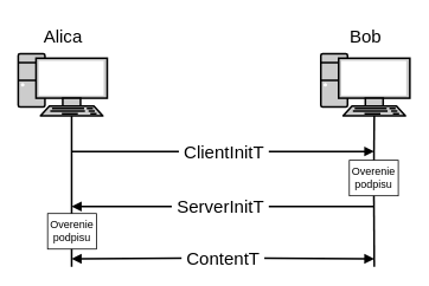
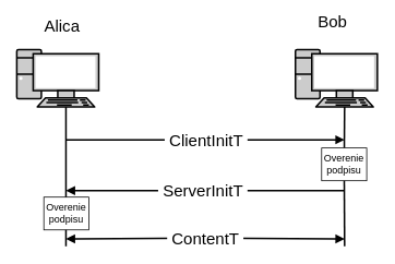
  <mxCell id="0" />
  <mxCell id="1" parent="0" />
  <mxCell id="2" value="" style="endArrow=none;html=1;rounded=0;jumpSize=6;strokeWidth=2;" parent="1" edge="1"><mxGeometry width="50" height="50" relative="1" as="geometry"><mxPoint x="80" y="300" as="sourcePoint" /><mxPoint x="80" y="130" as="targetPoint" /></mxGeometry></mxCell>
  <mxCell id="3" value="" style="fontColor=#0066CC;verticalAlign=top;verticalLabelPosition=bottom;labelPosition=center;align=center;html=1;outlineConnect=0;fillColor=#CCCCCC;strokeColor=#000000;gradientColor=none;gradientDirection=north;strokeWidth=2;shape=mxgraph.networks.pc;" parent="1" vertex="1"><mxGeometry x="20" y="60" width="100" height="70" as="geometry" /></mxCell>
  <mxCell id="4" value="" style="fontColor=#0066CC;verticalAlign=top;verticalLabelPosition=bottom;labelPosition=center;align=center;html=1;outlineConnect=0;fillColor=#CCCCCC;strokeColor=#000000;gradientColor=none;gradientDirection=north;strokeWidth=2;shape=mxgraph.networks.pc;" parent="1" vertex="1"><mxGeometry x="360" y="60" width="100" height="70" as="geometry" /></mxCell>
  <mxCell id="5" value="" style="endArrow=none;html=1;rounded=0;strokeWidth=2;startArrow=none;" parent="1" edge="1" source="14"><mxGeometry width="50" height="50" relative="1" as="geometry"><mxPoint x="420" y="270" as="sourcePoint" /><mxPoint x="420" y="130" as="targetPoint" /></mxGeometry></mxCell>
  <mxCell id="6" value="" style="endArrow=block;html=1;rounded=0;strokeWidth=2;jumpSize=6;endFill=1;" parent="1" edge="1"><mxGeometry width="50" height="50" relative="1" as="geometry"><mxPoint x="80" y="170" as="sourcePoint" /><mxPoint x="420" y="170" as="targetPoint" /></mxGeometry></mxCell>
  <mxCell id="7" value="&lt;font style=&quot;font-size: 20px;&quot;&gt;&amp;nbsp;ClientInitT&amp;nbsp;&lt;/font&gt;" style="edgeLabel;html=1;align=center;verticalAlign=middle;resizable=0;points=[];" parent="6" vertex="1" connectable="0"><mxGeometry x="-0.048" y="1" relative="1" as="geometry"><mxPoint x="8" as="offset" /></mxGeometry></mxCell>
  <mxCell id="8" value="" style="endArrow=block;html=1;rounded=0;strokeWidth=2;jumpSize=6;endFill=1;" parent="1" edge="1"><mxGeometry width="50" height="50" relative="1" as="geometry"><mxPoint x="420" y="232" as="sourcePoint" /><mxPoint x="80" y="232" as="targetPoint" /></mxGeometry></mxCell>
  <mxCell id="9" value="&amp;nbsp;ServerInitT&amp;nbsp;" style="edgeLabel;html=1;align=center;verticalAlign=middle;resizable=0;points=[];fontSize=20;" parent="8" vertex="1" connectable="0"><mxGeometry x="0.025" y="-2" relative="1" as="geometry"><mxPoint as="offset" /></mxGeometry></mxCell>
- <mxCell id="10" value="Alica" style="text;html=1;align=center;verticalAlign=middle;resizable=0;points=[];autosize=1;strokeColor=none;fillColor=none;fontSize=20;" parent="1" vertex="1"><mxGeometry x="35" y="20" width="70" height="40" as="geometry" /></mxCell>
- <mxCell id="11" value="Bob" style="text;html=1;align=center;verticalAlign=middle;resizable=0;points=[];autosize=1;strokeColor=none;fillColor=none;fontSize=20;" parent="1" vertex="1"><mxGeometry x="380" y="20" width="60" height="40" as="geometry" /></mxCell>
+ <mxCell id="10" value="Alica" style="text;html=1;align=center;verticalAlign=middle;resizable=0;points=[];autosize=1;strokeColor=none;fillColor=none;fontSize=20;" parent="1" vertex="1"><mxGeometry x="40" y="10" width="70" height="40" as="geometry" /></mxCell>
+ <mxCell id="11" value="Bob" style="text;html=1;align=center;verticalAlign=middle;resizable=0;points=[];autosize=1;strokeColor=none;fillColor=none;fontSize=20;" parent="1" vertex="1"><mxGeometry x="375" y="5" width="60" height="40" as="geometry" /></mxCell>
  <mxCell id="12" value="" style="endArrow=block;html=1;rounded=0;strokeWidth=2;jumpSize=6;endFill=1;startArrow=block;startFill=1;" parent="1" edge="1"><mxGeometry width="50" height="50" relative="1" as="geometry"><mxPoint x="80" y="291" as="sourcePoint" /><mxPoint x="420" y="291" as="targetPoint" /><Array as="points"><mxPoint x="250" y="290" /></Array></mxGeometry></mxCell>
  <mxCell id="13" value="&lt;font style=&quot;font-size: 20px;&quot;&gt;&amp;nbsp;ContentT&amp;nbsp;&lt;/font&gt;" style="edgeLabel;html=1;align=center;verticalAlign=middle;resizable=0;points=[];" parent="12" vertex="1" connectable="0"><mxGeometry x="-0.048" y="1" relative="1" as="geometry"><mxPoint x="8" as="offset" /></mxGeometry></mxCell>
  <mxCell id="14" value="Overenie podpisu" style="rounded=0;whiteSpace=wrap;html=1;" vertex="1" parent="1"><mxGeometry x="392" y="180" width="55" height="40" as="geometry" /></mxCell>
  <mxCell id="15" value="" style="endArrow=none;html=1;rounded=0;strokeWidth=2;" edge="1" parent="1" target="14"><mxGeometry width="50" height="50" relative="1" as="geometry"><mxPoint x="420" y="300" as="sourcePoint" /><mxPoint x="420" y="130" as="targetPoint" /></mxGeometry></mxCell>
  <mxCell id="16" value="Overenie podpisu" style="rounded=0;whiteSpace=wrap;html=1;" vertex="1" parent="1"><mxGeometry x="53" y="240" width="55" height="40" as="geometry" /></mxCell>
